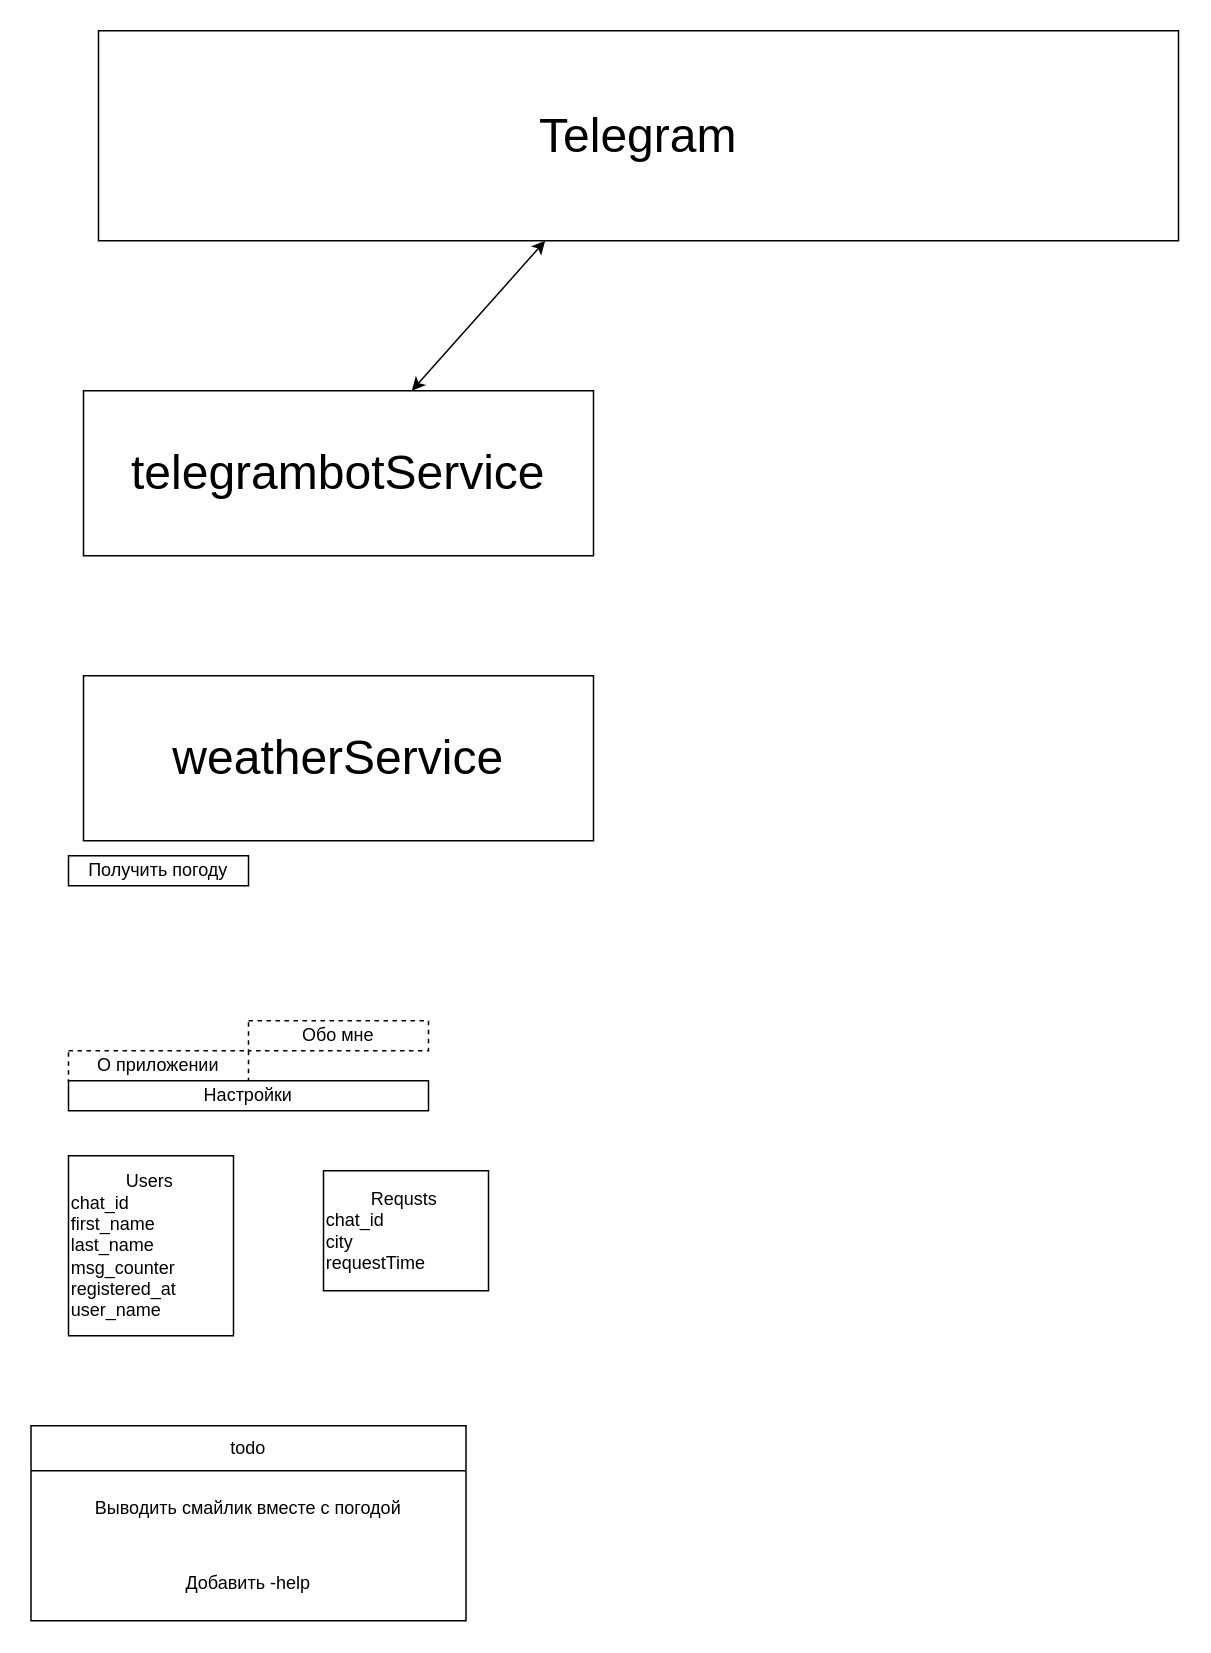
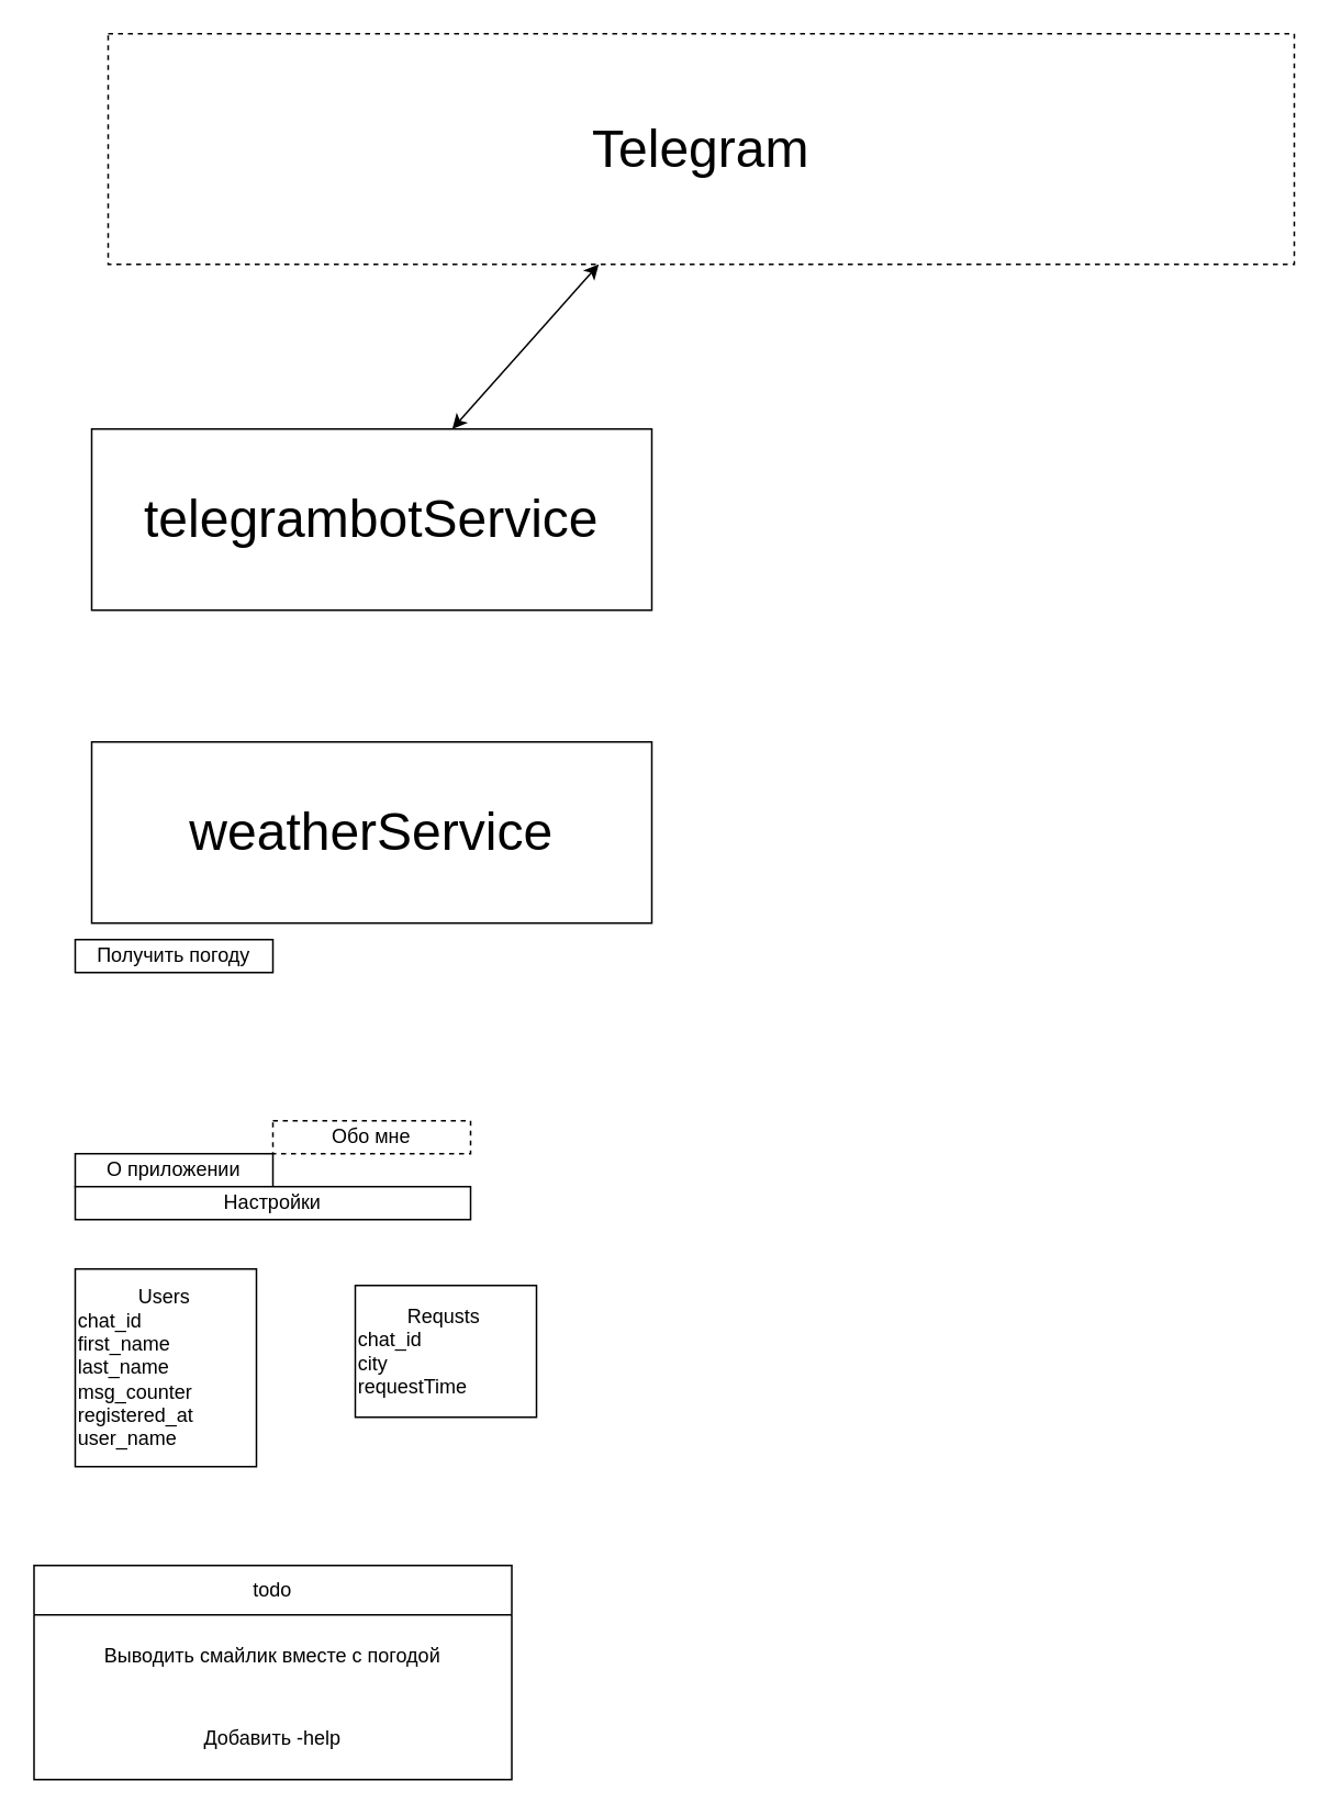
  <mxCell id="0" />
  <mxCell id="1" parent="0" />
- <mxCell id="2" value="&lt;font style=&quot;font-size: 32px;&quot;&gt;Telegram&lt;/font&gt;" style="rounded=0;whiteSpace=wrap;html=1;" parent="1" vertex="1"><mxGeometry x="65" y="20" width="720" height="140" as="geometry" /></mxCell>
+ <mxCell id="2" value="&lt;font style=&quot;font-size: 32px;&quot;&gt;Telegram&lt;/font&gt;" style="rounded=0;whiteSpace=wrap;html=1;dashed=1;" parent="1" vertex="1"><mxGeometry x="65" y="20" width="720" height="140" as="geometry" /></mxCell>
  <mxCell id="3" value="" style="endArrow=classic;startArrow=classic;html=1;rounded=0;fontSize=22;" parent="1" target="2" edge="1"><mxGeometry width="50" height="50" relative="1" as="geometry"><mxPoint x="273.889" y="260" as="sourcePoint" /><mxPoint x="305" y="130" as="targetPoint" /></mxGeometry></mxCell>
  <mxCell id="4" value="telegrambotService" style="rounded=0;whiteSpace=wrap;html=1;fontSize=32;" parent="1" vertex="1"><mxGeometry x="55" y="260" width="340" height="110" as="geometry" /></mxCell>
  <mxCell id="5" value="weatherService" style="rounded=0;whiteSpace=wrap;html=1;fontSize=32;" parent="1" vertex="1"><mxGeometry x="55" y="450" width="340" height="110" as="geometry" /></mxCell>
  <mxCell id="6" value="Получить погоду" style="rounded=0;whiteSpace=wrap;html=1;" vertex="1" parent="1"><mxGeometry x="45" y="570" width="120" height="20" as="geometry" /></mxCell>
  <mxCell id="7" value="Обо мне" style="rounded=0;whiteSpace=wrap;html=1;dashed=1;" vertex="1" parent="1"><mxGeometry x="165" y="680" width="120" height="20" as="geometry" /></mxCell>
- <mxCell id="8" value="О приложении" style="rounded=0;whiteSpace=wrap;html=1;dashed=1;" vertex="1" parent="1"><mxGeometry x="45" y="700" width="120" height="20" as="geometry" /></mxCell>
+ <mxCell id="8" value="О приложении" style="rounded=0;whiteSpace=wrap;html=1;" vertex="1" parent="1"><mxGeometry x="45" y="700" width="120" height="20" as="geometry" /></mxCell>
  <mxCell id="9" value="Настройки" style="rounded=0;whiteSpace=wrap;html=1;" vertex="1" parent="1"><mxGeometry x="45" y="720" width="240" height="20" as="geometry" /></mxCell>
  <mxCell id="10" value="&lt;span style=&quot;&quot;&gt;&#09;&amp;nbsp;&lt;/span&gt;&amp;nbsp; &amp;nbsp; &amp;nbsp; &amp;nbsp; Requsts&lt;br&gt;chat_id&lt;br&gt;city&lt;br&gt;requestTime" style="rounded=0;whiteSpace=wrap;html=1;align=left;" vertex="1" parent="1"><mxGeometry x="215" y="780" width="110" height="80" as="geometry" /></mxCell>
  <mxCell id="11" value="&lt;span style=&quot;white-space: pre;&quot;&gt;&#09;&amp;nbsp;&lt;/span&gt;&amp;nbsp; Users&lt;br&gt;chat_id&lt;br&gt;first_name&lt;br&gt;last_name&lt;br&gt;msg_counter&lt;br&gt;registered_at&lt;br&gt;user_name" style="rounded=0;whiteSpace=wrap;html=1;align=left;" vertex="1" parent="1"><mxGeometry x="45" y="770" width="110" height="120" as="geometry" /></mxCell>
  <mxCell id="12" value="todo" style="swimlane;fontStyle=0;childLayout=stackLayout;horizontal=1;startSize=30;horizontalStack=0;resizeParent=1;resizeParentMax=0;resizeLast=0;collapsible=1;marginBottom=0;whiteSpace=wrap;html=1;" vertex="1" parent="1"><mxGeometry x="20" y="950" width="290" height="130" as="geometry"><mxRectangle x="60" y="950" width="60" height="30" as="alternateBounds" /></mxGeometry></mxCell>
  <mxCell id="13" value="Выводить смайлик вместе с погодой" style="text;strokeColor=none;fillColor=none;align=center;verticalAlign=middle;spacingLeft=4;spacingRight=4;overflow=hidden;points=[[0,0.5],[1,0.5]];portConstraint=eastwest;rotatable=0;whiteSpace=wrap;html=1;" vertex="1" parent="12"><mxGeometry y="30" width="290" height="50" as="geometry" /></mxCell>
  <mxCell id="14" value="Добавить -help" style="text;strokeColor=none;fillColor=none;align=center;verticalAlign=middle;spacingLeft=4;spacingRight=4;overflow=hidden;points=[[0,0.5],[1,0.5]];portConstraint=eastwest;rotatable=0;whiteSpace=wrap;html=1;" vertex="1" parent="12"><mxGeometry y="80" width="290" height="50" as="geometry" /></mxCell>
